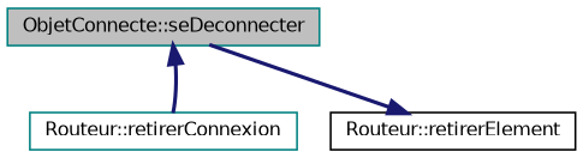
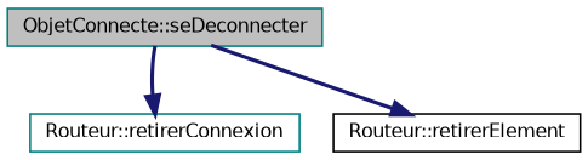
  digraph {
    rankdir=TB
    node [color=teal fontname=Helvetica fontsize=10 shape=record]
    edge [color=midnightblue fontname=Helvetica fontsize=10 labelfontname=Helvetica labelfontsize=10 style=bold]
    n1 [fillcolor=grey75 fontcolor=black height=0.2 label="ObjetConnecte::seDeconnecter" style=filled width=0.4]
    n2 [height=0.2 label="Routeur::retirerConnexion" width=0.4]
    n3 [color=black height=0.2 label="Routeur::retirerElement" width=0.4]
-   n2 -> n1
+   n1 -> n2
    n1 -> n3
  }
